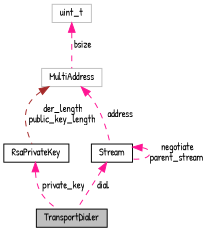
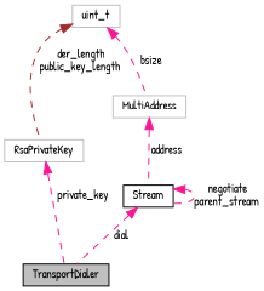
  digraph {
    fontname="Patrick Hand"
    node [color=black fillcolor=white fontname="Patrick Hand" fontsize=10 shape=record style=filled]
    edge [color=deeppink dir=back fontname="Patrick Hand" fontsize=10 labelfontname=Helvetica labelfontsize=10 style=dashed]
    n1 [fillcolor=grey75 fontcolor=black height=0.2 label=TransportDialer width=0.4]
-   n2 [height=0.2 label=RsaPrivateKey width=0.4]
+   n2 [color=grey75 height=0.2 label=RsaPrivateKey width=0.4]
    n3 [color=grey75 height=0.2 label=uint_t width=0.4]
    n4 [color=grey75 height=0.2 label=MultiAddress width=0.4]
    n5 [height=0.2 label=Stream width=0.4]
    n2 -> n1 [label=" private_key"]
-   n4 -> n2 [color=brown label=" der_length\npublic_key_length"]
+   n3 -> n2 [color=brown label=" der_length\npublic_key_length"]
    n3 -> n4 [label=" bsize"]
    n4 -> n5 [label=" address"]
    n5 -> n1 [label=" dial"]
    n5 -> n5 [label=" negotiate\nparent_stream"]
  }
